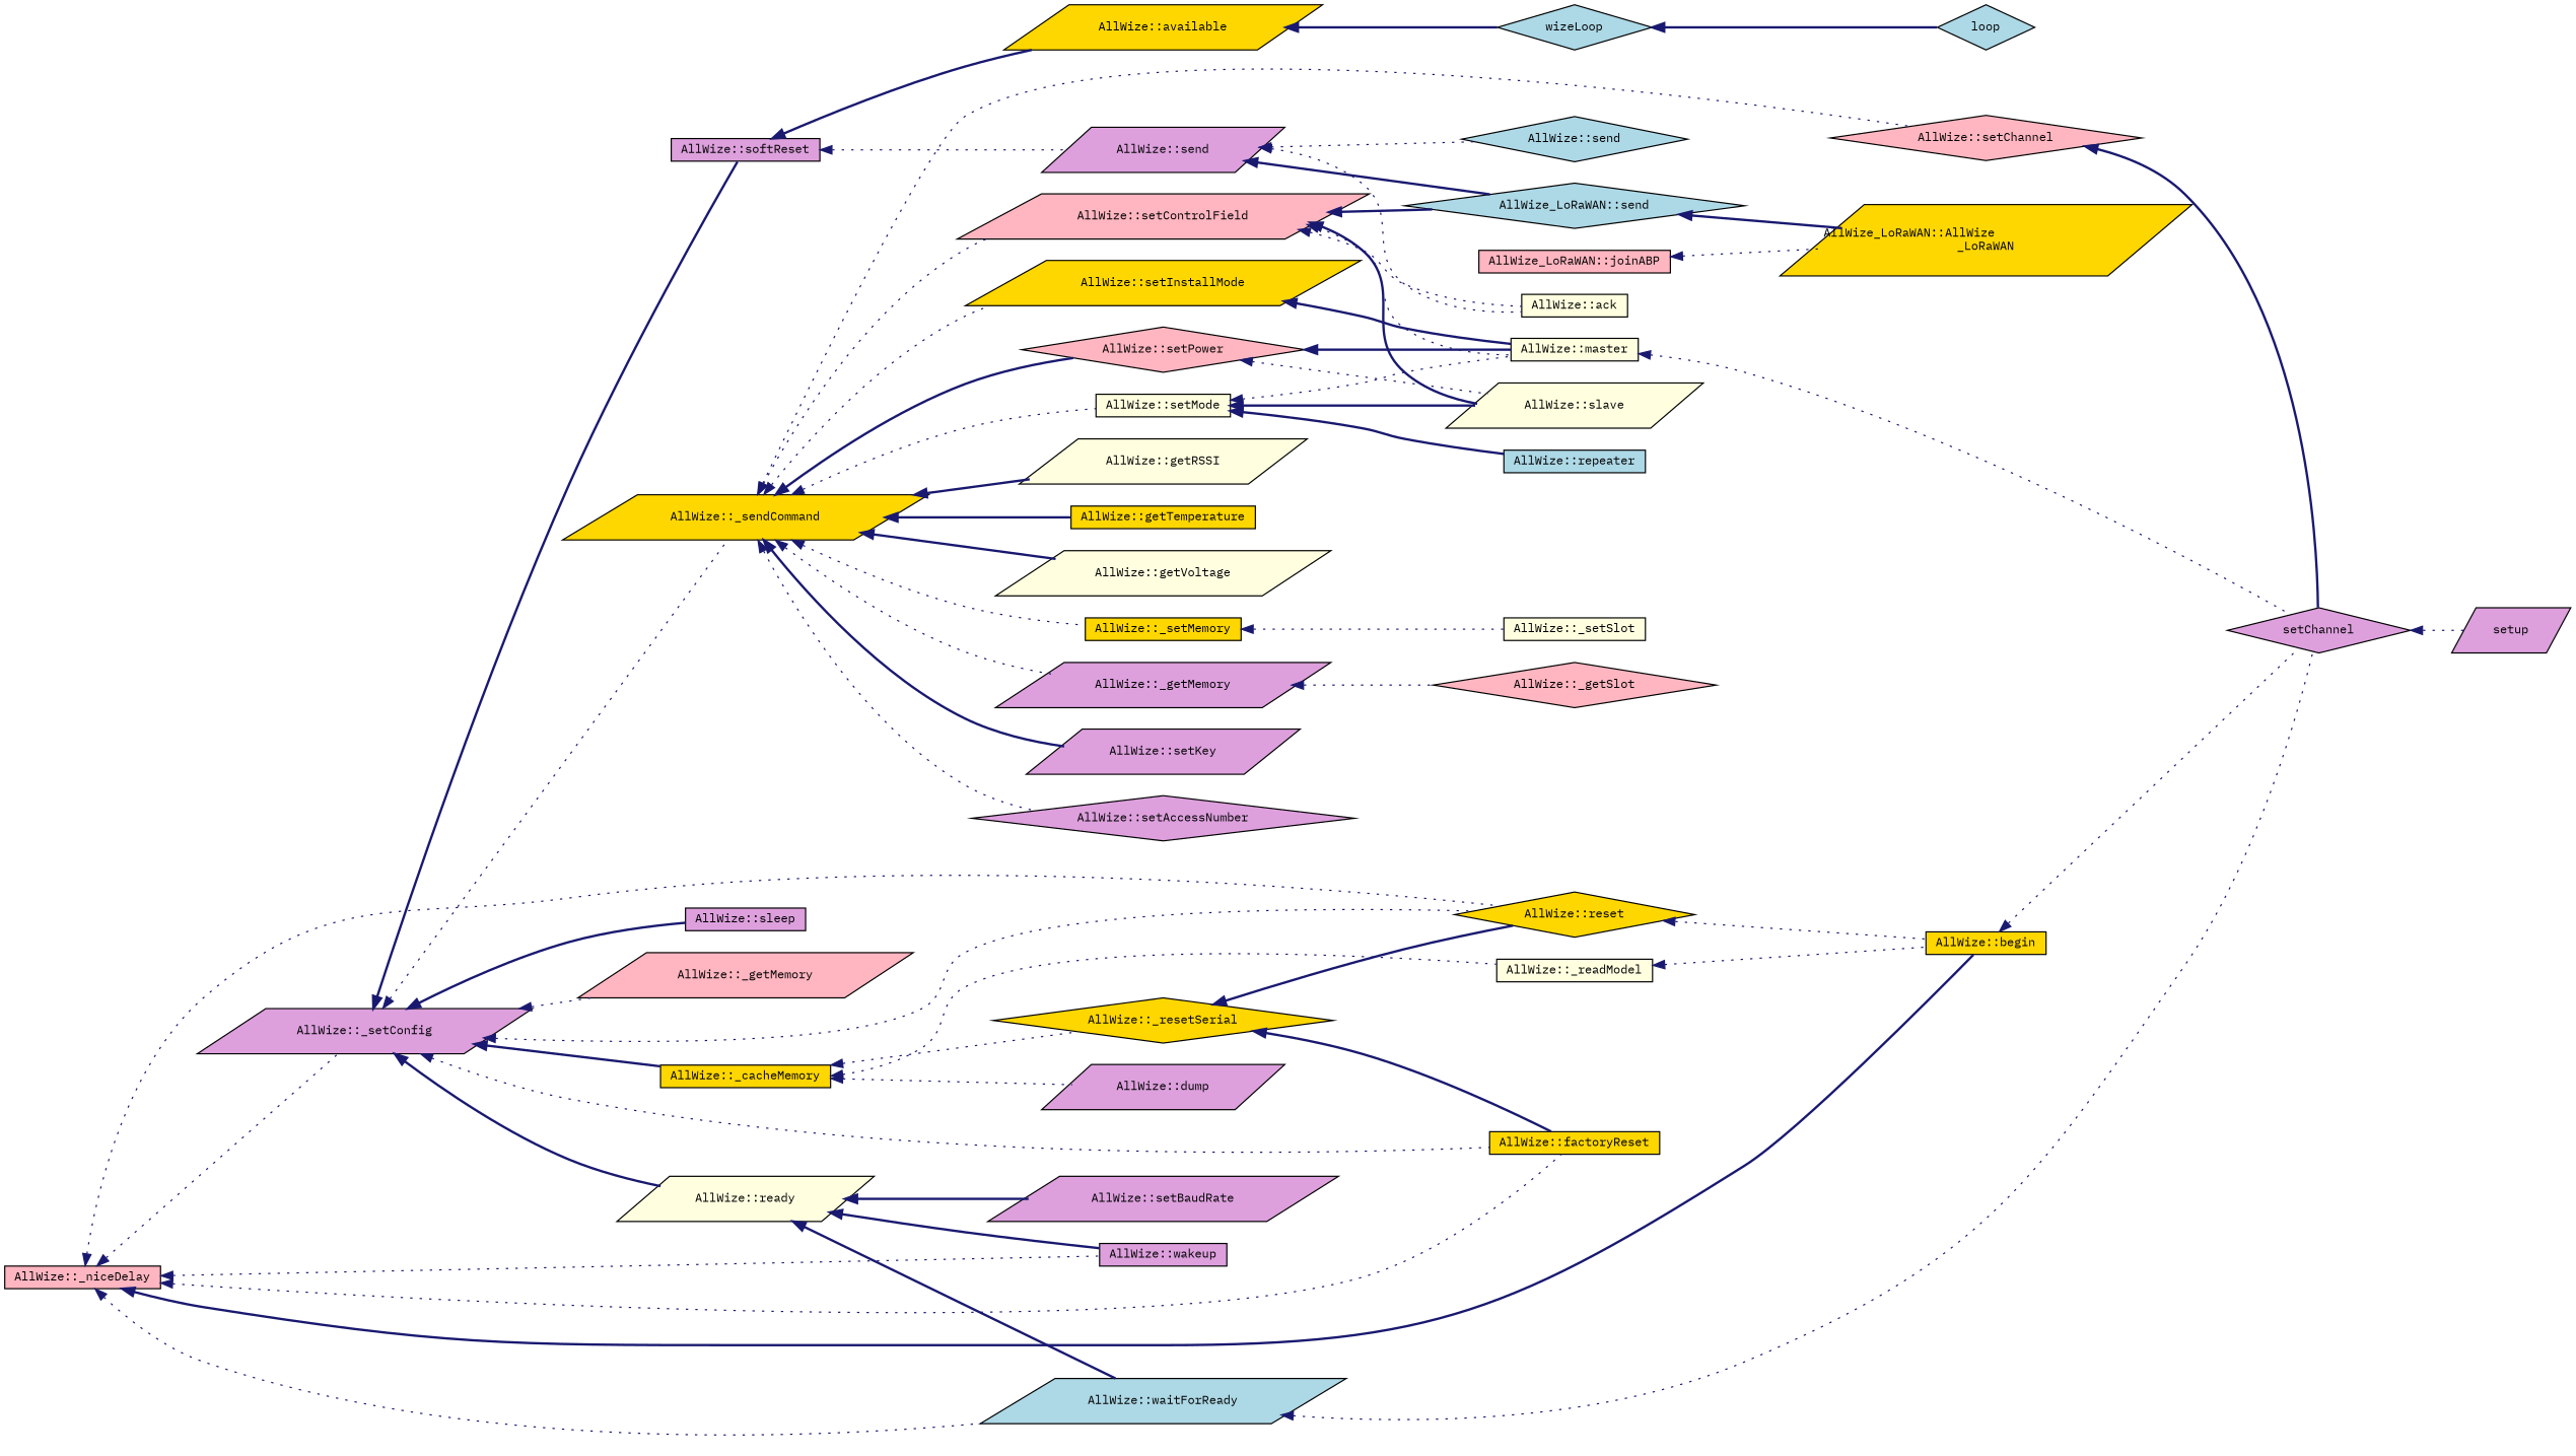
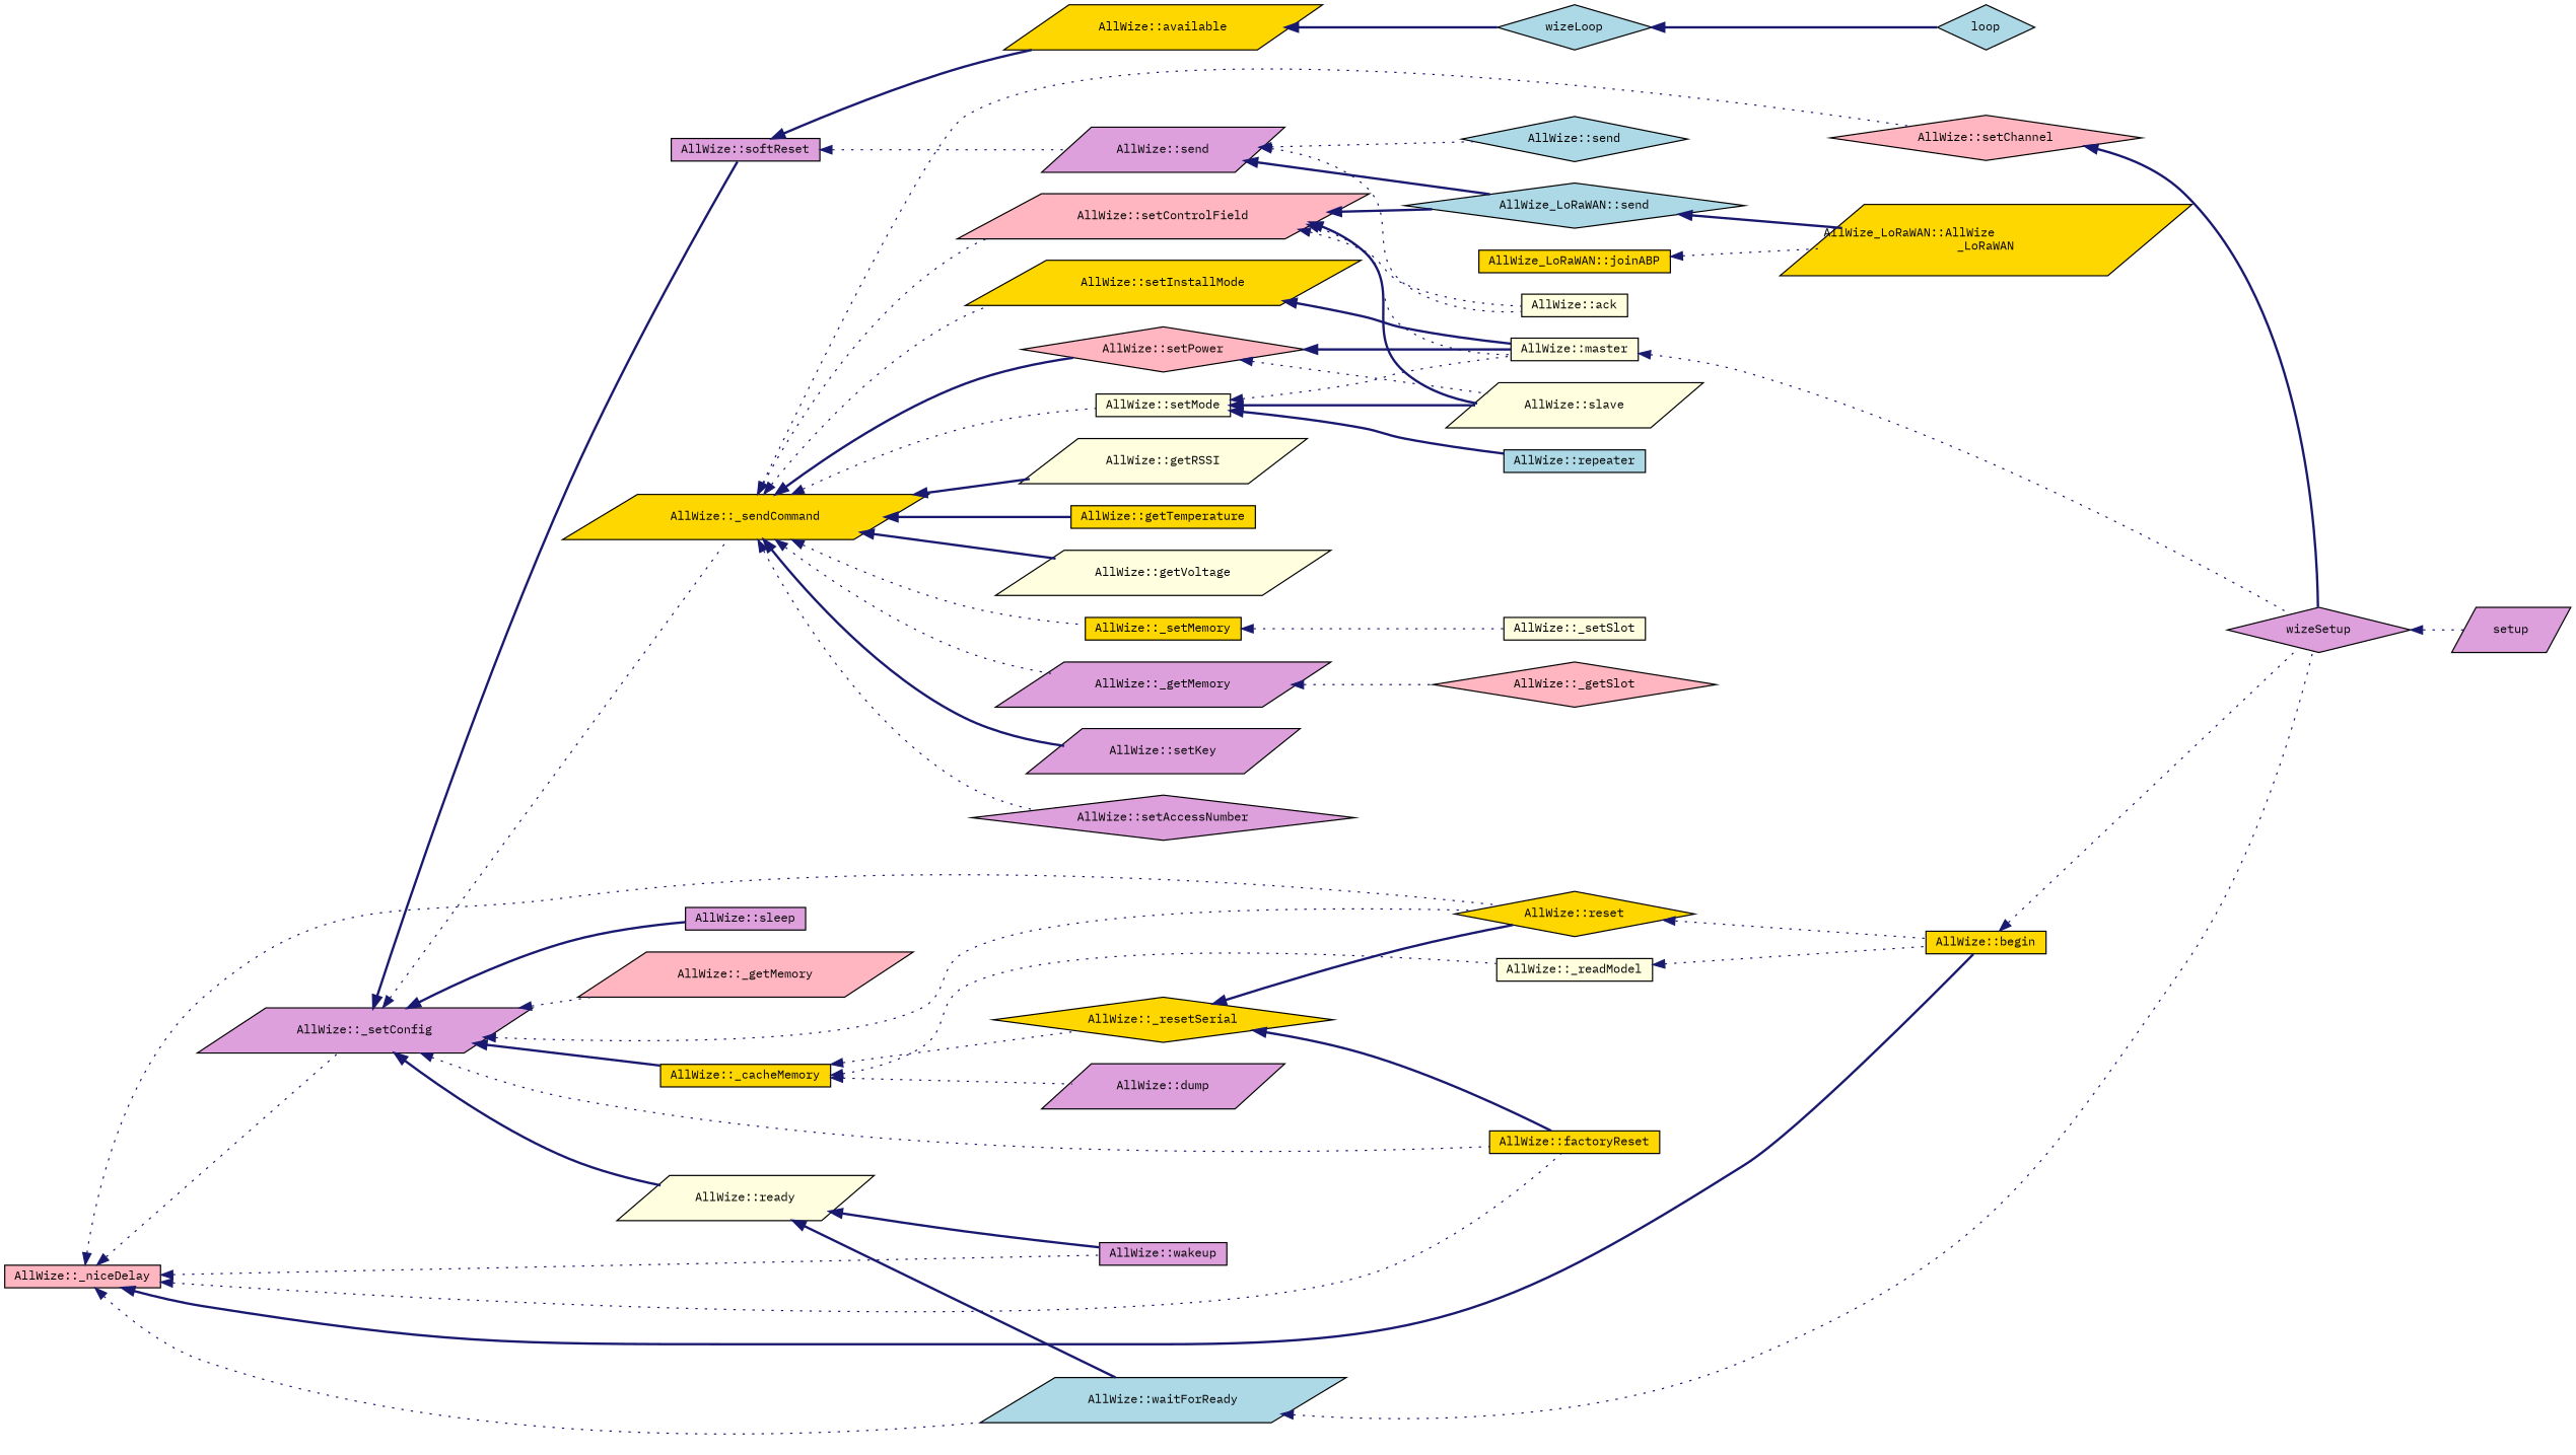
  digraph {
    fontname="IBM Plex Mono"
    rankdir=LR
    node [color=black fillcolor=plum fontname="IBM Plex Mono" fontsize=10 shape=parallelogram style=filled]
    edge [color=midnightblue dir=back fontname="IBM Plex Mono" fontsize=10 labelfontname=Helvetica labelfontsize=10 style=dotted]
    n1 [fillcolor=lightpink fontcolor=black height=0.2 label="AllWize::_niceDelay" shape=box width=0.4]
    n2 [fillcolor=gold height=0.2 label="AllWize::begin" shape=box width=0.4]
    n3 [fillcolor=gold height=0.2 label="AllWize::reset" shape=diamond width=0.4]
    n4 [fillcolor=gold height=0.2 label="AllWize::factoryReset" shape=box width=0.4]
    n5 [height=0.2 label="AllWize::wakeup" shape=box width=0.4]
    n6 [fillcolor=lightblue height=0.2 label="AllWize::waitForReady" width=0.4]
    n7 [height=0.2 label="AllWize::_setConfig" width=0.4]
-   n8 [height=0.2 label=setChannel shape=diamond width=0.4]
+   n8 [height=0.2 label=wizeSetup shape=diamond width=0.4]
    n9 [height=0.2 label="AllWize::softReset" shape=box width=0.4]
    n10 [height=0.2 label="AllWize::sleep" shape=box width=0.4]
    n11 [fillcolor=lightyellow height=0.2 label="AllWize::ready" width=0.4]
    n12 [fillcolor=gold height=0.2 label="AllWize::_sendCommand" width=0.4]
    n13 [fillcolor=gold height=0.2 label="AllWize::_cacheMemory" shape=box width=0.4]
    n14 [fillcolor=lightpink height=0.2 label="AllWize::_getMemory" width=0.4]
    n15 [height=0.2 label=setup width=0.4]
    n16 [height=0.2 label="AllWize::send" width=0.4]
    n17 [fillcolor=gold height=0.2 label="AllWize::available" width=0.4]
-   n18 [height=0.2 label="AllWize::setBaudRate" width=0.4]
    n19 [fillcolor=lightpink height=0.2 label="AllWize::setChannel" shape=diamond width=0.4]
    n20 [fillcolor=lightpink height=0.2 label="AllWize::setPower" shape=diamond width=0.4]
    n21 [fillcolor=lightyellow height=0.2 label="AllWize::setMode" shape=box width=0.4]
    n22 [fillcolor=lightpink height=0.2 label="AllWize::setControlField" width=0.4]
    n23 [fillcolor=gold height=0.2 label="AllWize::setInstallMode" width=0.4]
    n24 [height=0.2 label="AllWize::setKey" width=0.4]
    n25 [height=0.2 label="AllWize::setAccessNumber" shape=diamond width=0.4]
    n26 [fillcolor=lightyellow height=0.2 label="AllWize::getRSSI" width=0.4]
    n27 [fillcolor=gold height=0.2 label="AllWize::getTemperature" shape=box width=0.4]
    n28 [fillcolor=lightyellow height=0.2 label="AllWize::getVoltage" width=0.4]
    n29 [height=0.2 label="AllWize::_getMemory" width=0.4]
    n30 [fillcolor=gold height=0.2 label="AllWize::_setMemory" shape=box width=0.4]
    n31 [fillcolor=gold height=0.2 label="AllWize::_resetSerial" shape=diamond width=0.4]
    n32 [height=0.2 label="AllWize::dump" width=0.4]
    n33 [fillcolor=lightyellow height=0.2 label="AllWize::_readModel" shape=box width=0.4]
    n34 [fillcolor=lightblue height=0.2 label="AllWize::send" shape=diamond width=0.4]
    n35 [fillcolor=lightyellow height=0.2 label="AllWize::ack" shape=box width=0.4]
    n36 [fillcolor=lightblue height=0.2 label="AllWize_LoRaWAN::send" shape=diamond width=0.4]
    n37 [fillcolor=lightblue height=0.2 label=wizeLoop shape=diamond width=0.4]
    n38 [fillcolor=gold height=0.2 label="AllWize_LoRaWAN::AllWize\l_LoRaWAN" width=0.4]
    n39 [fillcolor=lightblue height=0.2 label=loop shape=diamond width=0.4]
    n40 [fillcolor=lightyellow height=0.2 label="AllWize::master" shape=box width=0.4]
    n41 [fillcolor=lightyellow height=0.2 label="AllWize::slave" width=0.4]
    n42 [fillcolor=lightblue height=0.2 label="AllWize::repeater" shape=box width=0.4]
    n43 [fillcolor=lightpink height=0.2 label="AllWize::_getSlot" shape=diamond width=0.4]
    n44 [fillcolor=lightyellow height=0.2 label="AllWize::_setSlot" shape=box width=0.4]
-   n45 [fillcolor=lightpink height=0.2 label="AllWize_LoRaWAN::joinABP" shape=box width=0.4]
+   n45 [fillcolor=gold height=0.2 label="AllWize_LoRaWAN::joinABP" shape=box width=0.4]
    n1 -> n2 [style=bold]
    n1 -> n3
    n1 -> n4
    n1 -> n5
    n1 -> n6
    n1 -> n7
    n2 -> n8
    n3 -> n2
    n6 -> n8
    n7 -> n3
    n7 -> n4
    n7 -> n9 [style=bold]
    n7 -> n10 [style=bold]
    n7 -> n11 [style=bold]
    n7 -> n12
    n7 -> n13 [style=bold]
    n7 -> n14
    n8 -> n15
    n9 -> n16
    n9 -> n17 [style=bold]
    n11 -> n5 [style=bold]
    n11 -> n6 [style=bold]
-   n11 -> n18 [style=bold]
    n12 -> n19
    n12 -> n20 [style=bold]
    n12 -> n21
    n12 -> n22
    n12 -> n23
    n12 -> n24 [style=bold]
    n12 -> n25
    n12 -> n26 [style=bold]
    n12 -> n27 [style=bold]
    n12 -> n28 [style=bold]
    n12 -> n29
    n12 -> n30
    n13 -> n31
    n13 -> n32
    n13 -> n33
    n16 -> n34
    n16 -> n35
    n16 -> n36 [style=bold]
    n17 -> n37 [style=bold]
    n19 -> n8 [style=bold]
    n20 -> n40 [style=bold]
    n20 -> n41
    n21 -> n40
    n21 -> n41 [style=bold]
    n21 -> n42 [style=bold]
    n22 -> n35
    n22 -> n36 [style=bold]
    n22 -> n40
    n22 -> n41 [style=bold]
    n23 -> n40 [style=bold]
    n29 -> n43
    n30 -> n44
    n31 -> n3 [style=bold]
    n31 -> n4 [style=bold]
    n33 -> n2
    n36 -> n38 [style=bold]
    n37 -> n39 [style=bold]
    n40 -> n8
    n45 -> n38
  }
